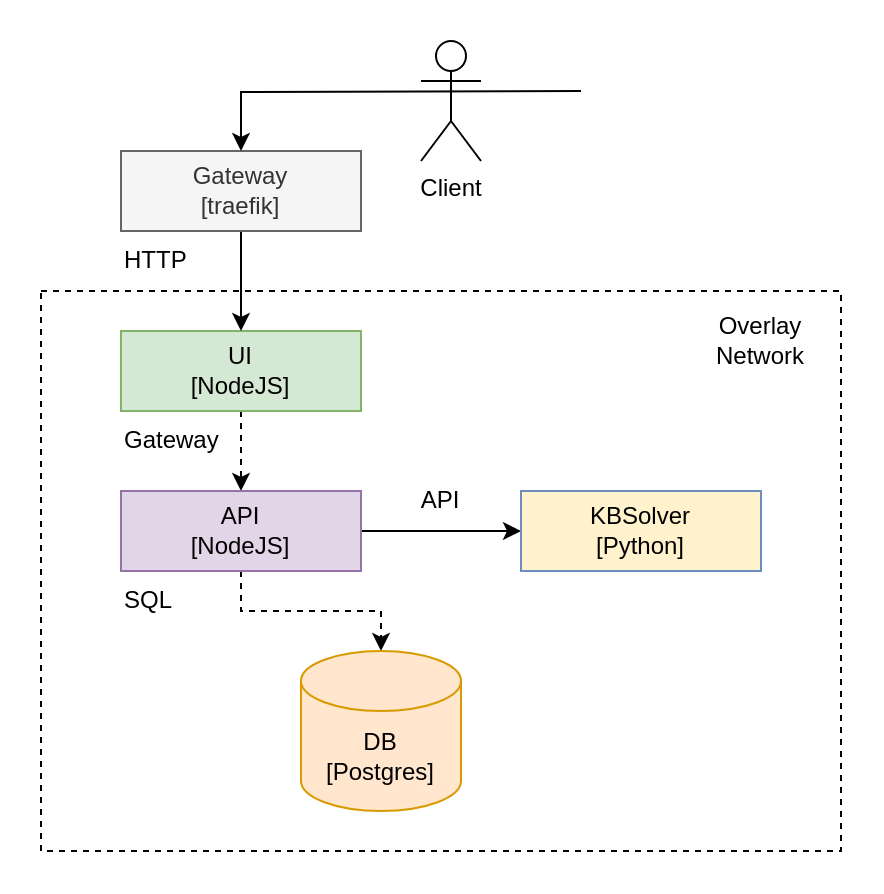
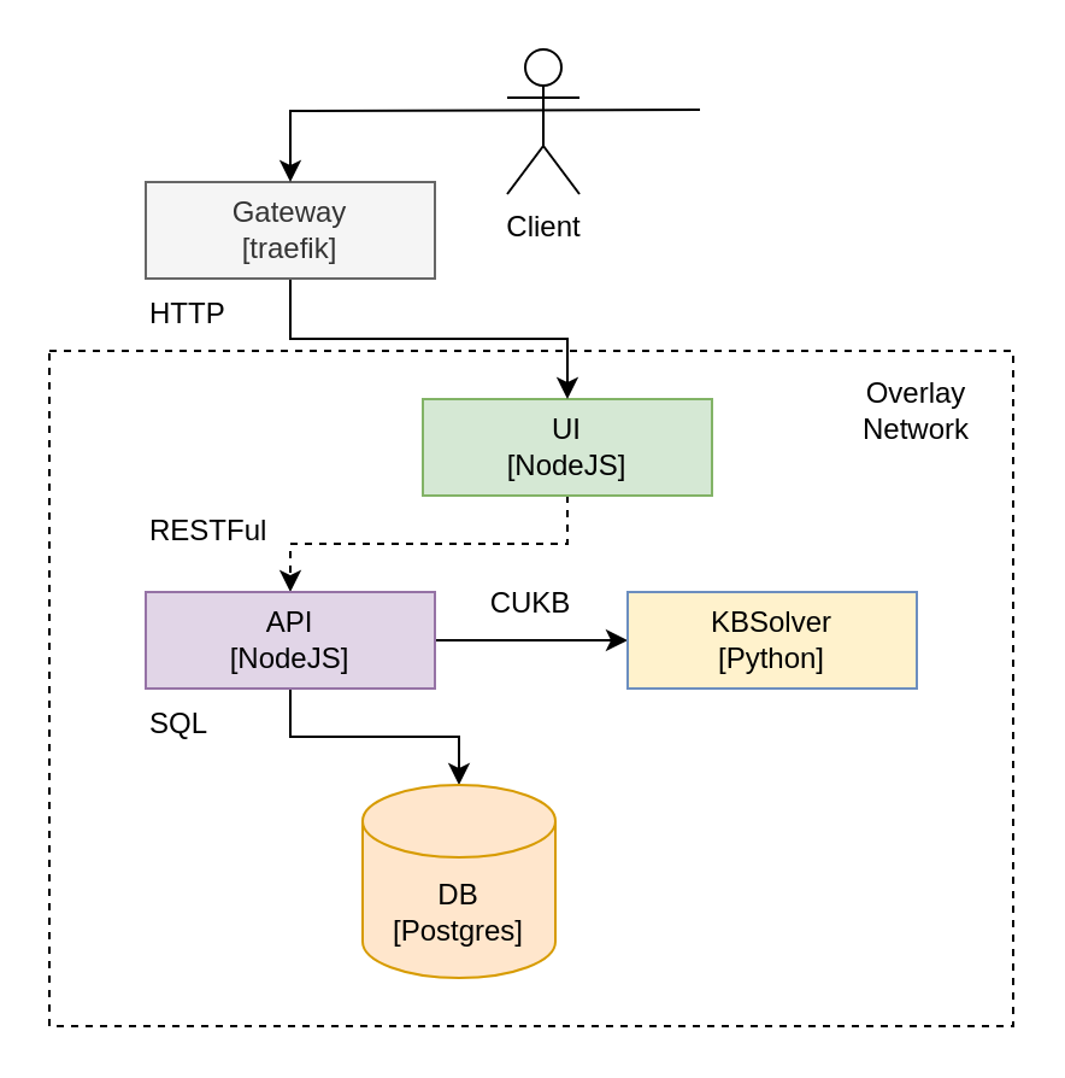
  <mxCell id="0" />
  <mxCell id="1" parent="0" />
  <mxCell id="2" value="" style="rounded=0;whiteSpace=wrap;html=1;fillColor=none;dashed=1;" vertex="1" parent="1"><mxGeometry x="20" y="145" width="400" height="280" as="geometry" /></mxCell>
  <mxCell id="3" style="edgeStyle=orthogonalEdgeStyle;rounded=0;orthogonalLoop=1;jettySize=auto;html=1;exitX=0.5;exitY=1;exitDx=0;exitDy=0;entryX=0.5;entryY=0;entryDx=0;entryDy=0;dashed=1;" edge="1" parent="1" source="4" target="7"><mxGeometry relative="1" as="geometry" /></mxCell>
- <mxCell id="4" value="UI&lt;br&gt;[NodeJS]" style="rounded=0;whiteSpace=wrap;html=1;fillColor=#d5e8d4;strokeColor=#82b366;" vertex="1" parent="1"><mxGeometry x="60" y="165" width="120" height="40" as="geometry" /></mxCell>
- <mxCell id="5" style="edgeStyle=orthogonalEdgeStyle;rounded=0;orthogonalLoop=1;jettySize=auto;html=1;exitX=0.5;exitY=1;exitDx=0;exitDy=0;entryX=0.5;entryY=0;entryDx=0;entryDy=0;entryPerimeter=0;dashed=1;" edge="1" parent="1" source="7" target="9"><mxGeometry relative="1" as="geometry" /></mxCell>
+ <mxCell id="4" value="UI&lt;br&gt;[NodeJS]" style="rounded=0;whiteSpace=wrap;html=1;fillColor=#d5e8d4;strokeColor=#82b366;" vertex="1" parent="1"><mxGeometry x="175" y="165" width="120" height="40" as="geometry" /></mxCell>
+ <mxCell id="5" style="edgeStyle=orthogonalEdgeStyle;rounded=0;orthogonalLoop=1;jettySize=auto;html=1;exitX=0.5;exitY=1;exitDx=0;exitDy=0;entryX=0.5;entryY=0;entryDx=0;entryDy=0;entryPerimeter=0;" edge="1" parent="1" source="7" target="9"><mxGeometry relative="1" as="geometry" /></mxCell>
  <mxCell id="6" style="edgeStyle=orthogonalEdgeStyle;rounded=0;orthogonalLoop=1;jettySize=auto;html=1;exitX=1;exitY=0.5;exitDx=0;exitDy=0;entryX=0;entryY=0.5;entryDx=0;entryDy=0;" edge="1" parent="1" source="7" target="8"><mxGeometry relative="1" as="geometry" /></mxCell>
  <mxCell id="7" value="API&lt;br&gt;[NodeJS]" style="rounded=0;whiteSpace=wrap;html=1;fillColor=#e1d5e7;strokeColor=#9673a6;" vertex="1" parent="1"><mxGeometry x="60" y="245" width="120" height="40" as="geometry" /></mxCell>
  <mxCell id="8" value="KBSolver&lt;br&gt;[Python]" style="rounded=0;whiteSpace=wrap;html=1;fillColor=#fff2cc;strokeColor=#6c8ebf;" vertex="1" parent="1"><mxGeometry x="260" y="245" width="120" height="40" as="geometry" /></mxCell>
  <mxCell id="9" value="DB&lt;br&gt;[Postgres]" style="shape=cylinder3;whiteSpace=wrap;html=1;boundedLbl=1;backgroundOutline=1;size=15;fillColor=#ffe6cc;strokeColor=#d79b00;" vertex="1" parent="1"><mxGeometry x="150" y="325" width="80" height="80" as="geometry" /></mxCell>
  <mxCell id="10" style="edgeStyle=orthogonalEdgeStyle;rounded=0;orthogonalLoop=1;jettySize=auto;html=1;exitX=0.5;exitY=1;exitDx=0;exitDy=0;entryX=0.5;entryY=0;entryDx=0;entryDy=0;" edge="1" parent="1" source="11" target="4"><mxGeometry relative="1" as="geometry" /></mxCell>
  <mxCell id="11" value="Gateway&lt;br&gt;[traefik]" style="rounded=0;whiteSpace=wrap;html=1;fillColor=#f5f5f5;fontColor=#333333;strokeColor=#666666;" vertex="1" parent="1"><mxGeometry x="60" y="75" width="120" height="40" as="geometry" /></mxCell>
  <mxCell id="12" style="edgeStyle=orthogonalEdgeStyle;rounded=0;orthogonalLoop=1;jettySize=auto;html=1;entryX=0.5;entryY=0;entryDx=0;entryDy=0;" edge="1" parent="1" target="11"><mxGeometry relative="1" as="geometry"><mxPoint x="290" y="45" as="sourcePoint" /></mxGeometry></mxCell>
  <mxCell id="13" value="Client" style="shape=umlActor;verticalLabelPosition=bottom;verticalAlign=top;html=1;outlineConnect=0;fillColor=none;" vertex="1" parent="1"><mxGeometry x="210" y="20" width="30" height="60" as="geometry" /></mxCell>
  <mxCell id="14" value="Overlay Network" style="text;html=1;strokeColor=none;fillColor=none;align=center;verticalAlign=middle;whiteSpace=wrap;rounded=0;" vertex="1" parent="1"><mxGeometry x="350" y="155" width="60" height="30" as="geometry" /></mxCell>
- <mxCell id="15" value="API" style="text;html=1;strokeColor=none;fillColor=none;align=center;verticalAlign=middle;whiteSpace=wrap;rounded=0;" vertex="1" parent="1"><mxGeometry x="190" y="235" width="60" height="30" as="geometry" /></mxCell>
- <mxCell id="16" value="Gateway" style="text;html=1;strokeColor=none;fillColor=none;align=left;verticalAlign=middle;whiteSpace=wrap;rounded=0;" vertex="1" parent="1"><mxGeometry x="60" y="205" width="60" height="30" as="geometry" /></mxCell>
+ <mxCell id="15" value="CUKB" style="text;html=1;strokeColor=none;fillColor=none;align=center;verticalAlign=middle;whiteSpace=wrap;rounded=0;" vertex="1" parent="1"><mxGeometry x="190" y="235" width="60" height="30" as="geometry" /></mxCell>
+ <mxCell id="16" value="RESTFul" style="text;html=1;strokeColor=none;fillColor=none;align=left;verticalAlign=middle;whiteSpace=wrap;rounded=0;" vertex="1" parent="1"><mxGeometry x="60" y="205" width="60" height="30" as="geometry" /></mxCell>
  <mxCell id="17" value="HTTP" style="text;html=1;strokeColor=none;fillColor=none;align=left;verticalAlign=middle;whiteSpace=wrap;rounded=0;" vertex="1" parent="1"><mxGeometry x="60" y="115" width="60" height="30" as="geometry" /></mxCell>
  <mxCell id="18" value="SQL" style="text;html=1;strokeColor=none;fillColor=none;align=left;verticalAlign=middle;whiteSpace=wrap;rounded=0;" vertex="1" parent="1"><mxGeometry x="60" y="285" width="60" height="30" as="geometry" /></mxCell>
